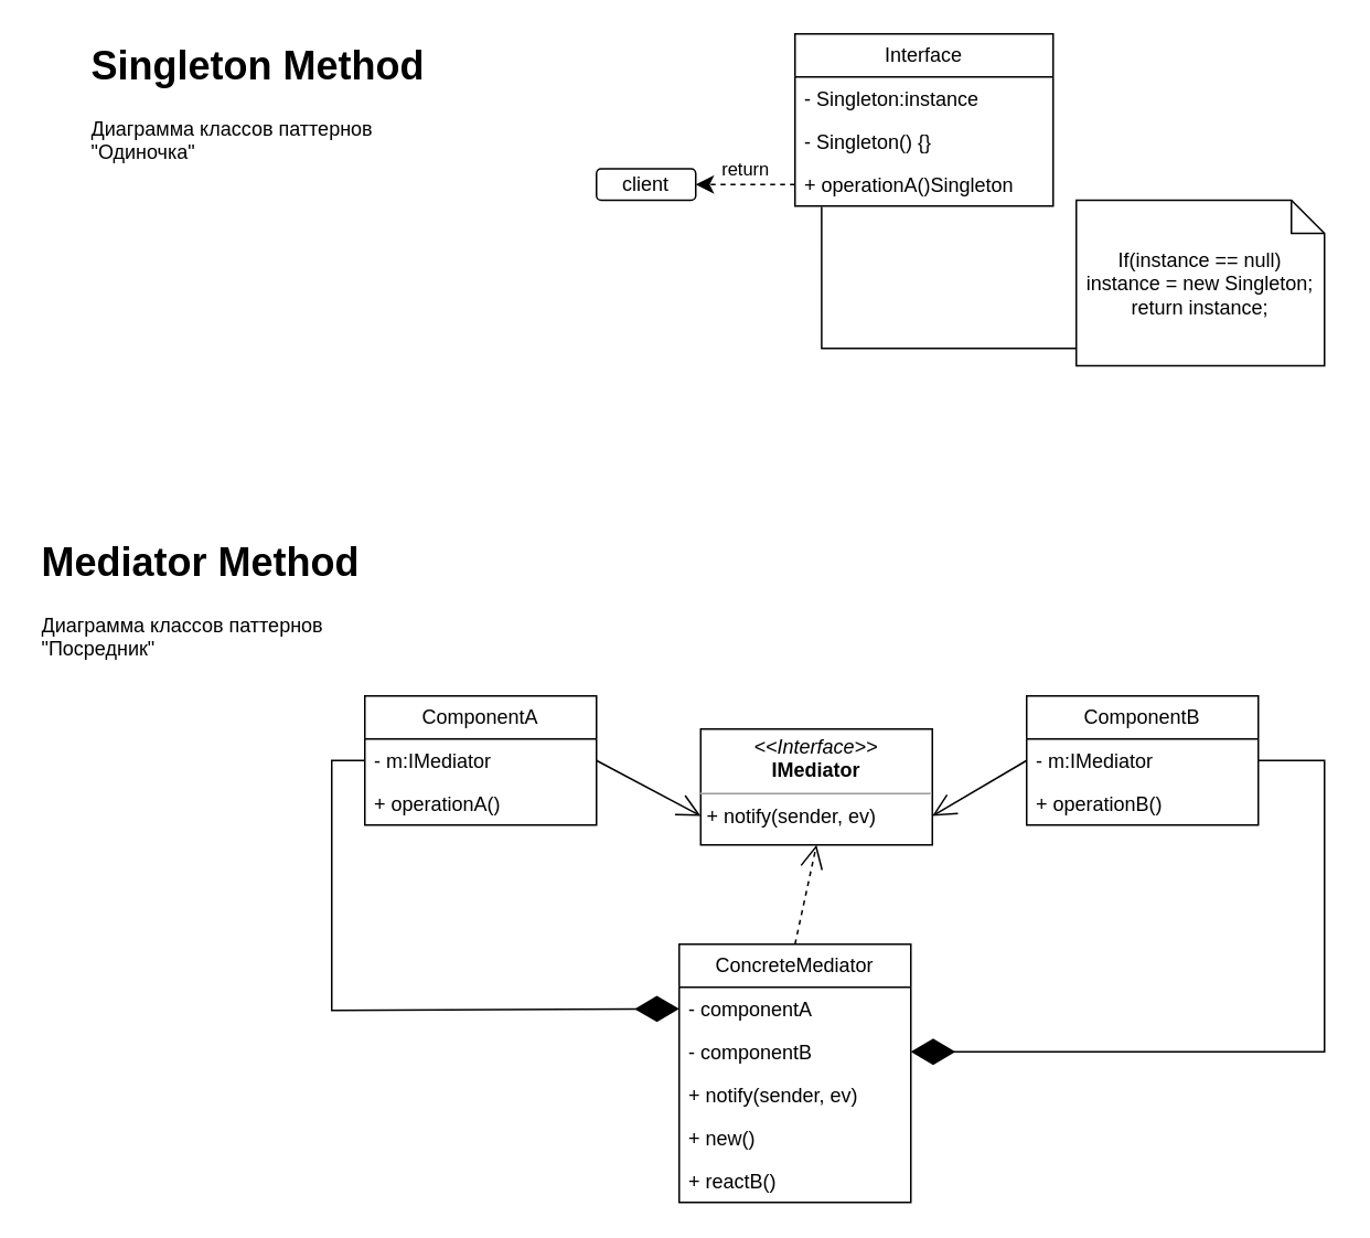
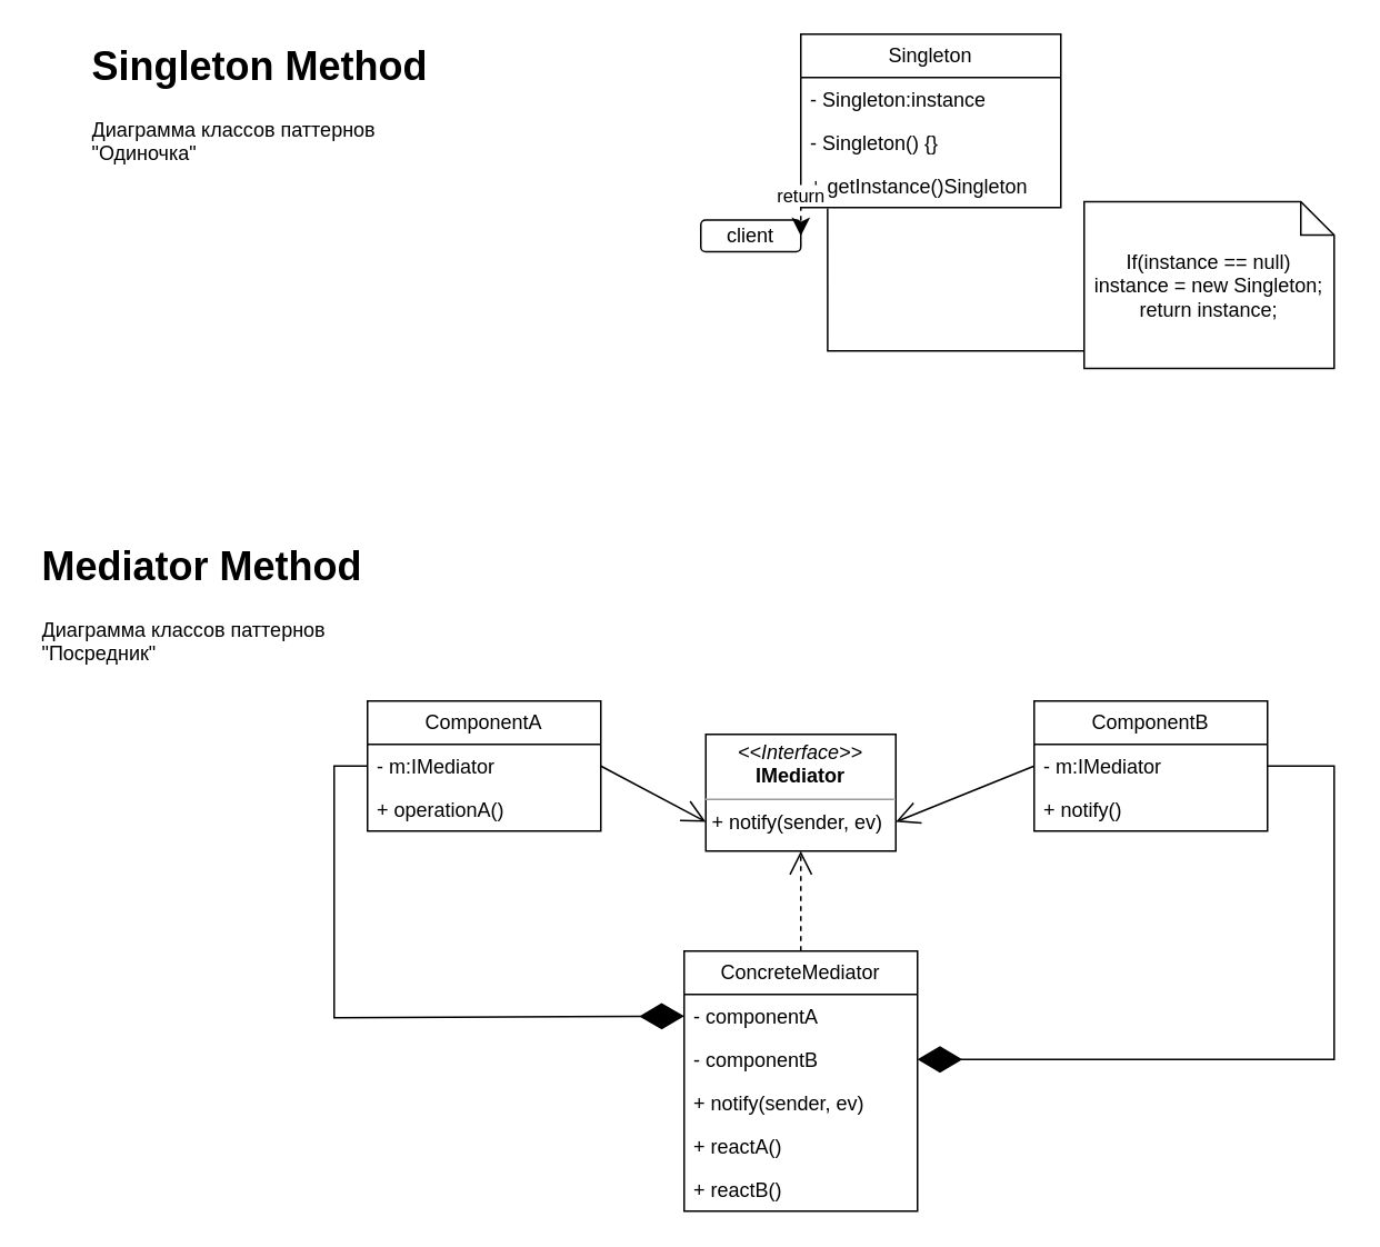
  <mxCell id="0" />
  <mxCell id="1" parent="0" />
  <mxCell id="2" value="&lt;h1&gt;Singleton Method&lt;/h1&gt;&lt;p&gt;Диаграмма классов паттернов &quot;Одиночка&quot;&lt;/p&gt;" style="text;html=1;strokeColor=none;fillColor=none;spacing=5;spacingTop=-20;whiteSpace=wrap;overflow=hidden;rounded=0;" vertex="1" parent="1"><mxGeometry x="50" y="20" width="220" height="120" as="geometry" /></mxCell>
- <mxCell id="3" value="Interface" style="swimlane;fontStyle=0;childLayout=stackLayout;horizontal=1;startSize=26;fillColor=none;horizontalStack=0;resizeParent=1;resizeParentMax=0;resizeLast=0;collapsible=1;marginBottom=0;whiteSpace=wrap;html=1;" vertex="1" parent="1"><mxGeometry x="480" y="20" width="156" height="104" as="geometry" /></mxCell>
+ <mxCell id="3" value="Singleton" style="swimlane;fontStyle=0;childLayout=stackLayout;horizontal=1;startSize=26;fillColor=none;horizontalStack=0;resizeParent=1;resizeParentMax=0;resizeLast=0;collapsible=1;marginBottom=0;whiteSpace=wrap;html=1;" vertex="1" parent="1"><mxGeometry x="480" y="20" width="156" height="104" as="geometry" /></mxCell>
  <mxCell id="4" value="- Singleton:instance" style="text;strokeColor=none;fillColor=none;align=left;verticalAlign=top;spacingLeft=4;spacingRight=4;overflow=hidden;rotatable=0;points=[[0,0.5],[1,0.5]];portConstraint=eastwest;whiteSpace=wrap;html=1;" vertex="1" parent="3"><mxGeometry y="26" width="156" height="26" as="geometry" /></mxCell>
  <mxCell id="5" value="-&amp;nbsp;Singleton() {}" style="text;strokeColor=none;fillColor=none;align=left;verticalAlign=top;spacingLeft=4;spacingRight=4;overflow=hidden;rotatable=0;points=[[0,0.5],[1,0.5]];portConstraint=eastwest;whiteSpace=wrap;html=1;" vertex="1" parent="3"><mxGeometry y="52" width="156" height="26" as="geometry" /></mxCell>
- <mxCell id="6" value="+&amp;nbsp;operationA()Singleton" style="text;strokeColor=none;fillColor=none;align=left;verticalAlign=top;spacingLeft=4;spacingRight=4;overflow=hidden;rotatable=0;points=[[0,0.5],[1,0.5]];portConstraint=eastwest;whiteSpace=wrap;html=1;" vertex="1" parent="3"><mxGeometry y="78" width="156" height="26" as="geometry" /></mxCell>
+ <mxCell id="6" value="+&amp;nbsp;getInstance()Singleton" style="text;strokeColor=none;fillColor=none;align=left;verticalAlign=top;spacingLeft=4;spacingRight=4;overflow=hidden;rotatable=0;points=[[0,0.5],[1,0.5]];portConstraint=eastwest;whiteSpace=wrap;html=1;" vertex="1" parent="3"><mxGeometry y="78" width="156" height="26" as="geometry" /></mxCell>
  <mxCell id="7" value="If(instance == null)&lt;br&gt;instance = new Singleton;&lt;br&gt;return instance;" style="shape=note;size=20;whiteSpace=wrap;html=1;" vertex="1" parent="1"><mxGeometry x="650" y="120.5" width="150" height="100" as="geometry" /></mxCell>
  <mxCell id="8" style="edgeStyle=orthogonalEdgeStyle;rounded=0;orthogonalLoop=1;jettySize=auto;html=1;entryX=0.103;entryY=1.021;entryDx=0;entryDy=0;entryPerimeter=0;endArrow=none;endFill=0;" edge="1" parent="1" source="7" target="6"><mxGeometry relative="1" as="geometry"><Array as="points"><mxPoint x="496" y="210" /></Array></mxGeometry></mxCell>
- <mxCell id="9" value="client" style="rounded=1;whiteSpace=wrap;html=1;" vertex="1" parent="1"><mxGeometry x="360" y="101.5" width="60" height="19" as="geometry" /></mxCell>
+ <mxCell id="9" value="client" style="rounded=1;whiteSpace=wrap;html=1;" vertex="1" parent="1"><mxGeometry x="420" y="131.5" width="60" height="19" as="geometry" /></mxCell>
  <mxCell id="10" value="return" style="html=1;verticalAlign=bottom;endArrow=classic;dashed=1;endSize=8;curved=0;rounded=0;entryX=1;entryY=0.5;entryDx=0;entryDy=0;exitX=0;exitY=0.5;exitDx=0;exitDy=0;" edge="1" parent="1" source="6" target="9"><mxGeometry relative="1" as="geometry"><mxPoint x="460" y="150" as="sourcePoint" /><mxPoint x="380" y="180" as="targetPoint" /></mxGeometry></mxCell>
  <mxCell id="11" value="&lt;h1&gt;Mediator Method&lt;/h1&gt;&lt;p&gt;Диаграмма классов паттернов &quot;Посредник&quot;&lt;/p&gt;" style="text;html=1;strokeColor=none;fillColor=none;spacing=5;spacingTop=-20;whiteSpace=wrap;overflow=hidden;rounded=0;" vertex="1" parent="1"><mxGeometry x="20" y="320" width="220" height="120" as="geometry" /></mxCell>
  <mxCell id="12" value="ComponentA" style="swimlane;fontStyle=0;childLayout=stackLayout;horizontal=1;startSize=26;fillColor=none;horizontalStack=0;resizeParent=1;resizeParentMax=0;resizeLast=0;collapsible=1;marginBottom=0;whiteSpace=wrap;html=1;" vertex="1" parent="1"><mxGeometry x="220" y="420" width="140" height="78" as="geometry" /></mxCell>
  <mxCell id="13" value="- m:IMediator" style="text;strokeColor=none;fillColor=none;align=left;verticalAlign=top;spacingLeft=4;spacingRight=4;overflow=hidden;rotatable=0;points=[[0,0.5],[1,0.5]];portConstraint=eastwest;whiteSpace=wrap;html=1;" vertex="1" parent="12"><mxGeometry y="26" width="140" height="26" as="geometry" /></mxCell>
  <mxCell id="14" value="+ operationA()" style="text;strokeColor=none;fillColor=none;align=left;verticalAlign=top;spacingLeft=4;spacingRight=4;overflow=hidden;rotatable=0;points=[[0,0.5],[1,0.5]];portConstraint=eastwest;whiteSpace=wrap;html=1;" vertex="1" parent="12"><mxGeometry y="52" width="140" height="26" as="geometry" /></mxCell>
  <mxCell id="15" value="ComponentB" style="swimlane;fontStyle=0;childLayout=stackLayout;horizontal=1;startSize=26;fillColor=none;horizontalStack=0;resizeParent=1;resizeParentMax=0;resizeLast=0;collapsible=1;marginBottom=0;whiteSpace=wrap;html=1;" vertex="1" parent="1"><mxGeometry x="620" y="420" width="140" height="78" as="geometry" /></mxCell>
  <mxCell id="16" value="- m:IMediator" style="text;strokeColor=none;fillColor=none;align=left;verticalAlign=top;spacingLeft=4;spacingRight=4;overflow=hidden;rotatable=0;points=[[0,0.5],[1,0.5]];portConstraint=eastwest;whiteSpace=wrap;html=1;" vertex="1" parent="15"><mxGeometry y="26" width="140" height="26" as="geometry" /></mxCell>
- <mxCell id="17" value="+ operationB()" style="text;strokeColor=none;fillColor=none;align=left;verticalAlign=top;spacingLeft=4;spacingRight=4;overflow=hidden;rotatable=0;points=[[0,0.5],[1,0.5]];portConstraint=eastwest;whiteSpace=wrap;html=1;" vertex="1" parent="15"><mxGeometry y="52" width="140" height="26" as="geometry" /></mxCell>
+ <mxCell id="17" value="+ notify()" style="text;strokeColor=none;fillColor=none;align=left;verticalAlign=top;spacingLeft=4;spacingRight=4;overflow=hidden;rotatable=0;points=[[0,0.5],[1,0.5]];portConstraint=eastwest;whiteSpace=wrap;html=1;" vertex="1" parent="15"><mxGeometry y="52" width="140" height="26" as="geometry" /></mxCell>
  <mxCell id="18" value="ConcreteMediator" style="swimlane;fontStyle=0;childLayout=stackLayout;horizontal=1;startSize=26;fillColor=none;horizontalStack=0;resizeParent=1;resizeParentMax=0;resizeLast=0;collapsible=1;marginBottom=0;whiteSpace=wrap;html=1;" vertex="1" parent="1"><mxGeometry x="410" y="570" width="140" height="156" as="geometry" /></mxCell>
  <mxCell id="19" value="- componentA" style="text;strokeColor=none;fillColor=none;align=left;verticalAlign=top;spacingLeft=4;spacingRight=4;overflow=hidden;rotatable=0;points=[[0,0.5],[1,0.5]];portConstraint=eastwest;whiteSpace=wrap;html=1;" vertex="1" parent="18"><mxGeometry y="26" width="140" height="26" as="geometry" /></mxCell>
  <mxCell id="20" value="- componentB" style="text;strokeColor=none;fillColor=none;align=left;verticalAlign=top;spacingLeft=4;spacingRight=4;overflow=hidden;rotatable=0;points=[[0,0.5],[1,0.5]];portConstraint=eastwest;whiteSpace=wrap;html=1;" vertex="1" parent="18"><mxGeometry y="52" width="140" height="26" as="geometry" /></mxCell>
  <mxCell id="21" value="+ notify(sender, ev)" style="text;strokeColor=none;fillColor=none;align=left;verticalAlign=top;spacingLeft=4;spacingRight=4;overflow=hidden;rotatable=0;points=[[0,0.5],[1,0.5]];portConstraint=eastwest;whiteSpace=wrap;html=1;" vertex="1" parent="18"><mxGeometry y="78" width="140" height="26" as="geometry" /></mxCell>
- <mxCell id="22" value="+ new()" style="text;strokeColor=none;fillColor=none;align=left;verticalAlign=top;spacingLeft=4;spacingRight=4;overflow=hidden;rotatable=0;points=[[0,0.5],[1,0.5]];portConstraint=eastwest;whiteSpace=wrap;html=1;" vertex="1" parent="18"><mxGeometry y="104" width="140" height="26" as="geometry" /></mxCell>
+ <mxCell id="22" value="+ reactA()" style="text;strokeColor=none;fillColor=none;align=left;verticalAlign=top;spacingLeft=4;spacingRight=4;overflow=hidden;rotatable=0;points=[[0,0.5],[1,0.5]];portConstraint=eastwest;whiteSpace=wrap;html=1;" vertex="1" parent="18"><mxGeometry y="104" width="140" height="26" as="geometry" /></mxCell>
  <mxCell id="23" value="+ reactB()" style="text;strokeColor=none;fillColor=none;align=left;verticalAlign=top;spacingLeft=4;spacingRight=4;overflow=hidden;rotatable=0;points=[[0,0.5],[1,0.5]];portConstraint=eastwest;whiteSpace=wrap;html=1;" vertex="1" parent="18"><mxGeometry y="130" width="140" height="26" as="geometry" /></mxCell>
- <mxCell id="24" value="&lt;p style=&quot;margin:0px;margin-top:4px;text-align:center;&quot;&gt;&lt;i&gt;&amp;lt;&amp;lt;Interface&amp;gt;&amp;gt;&lt;/i&gt;&lt;br&gt;&lt;b style=&quot;border-color: var(--border-color);&quot;&gt;IMediator&lt;/b&gt;&lt;br&gt;&lt;/p&gt;&lt;hr size=&quot;1&quot;&gt;&lt;p style=&quot;margin:0px;margin-left:4px;&quot;&gt;+ notify(sender, ev)&lt;br&gt;&lt;br&gt;&lt;/p&gt;" style="verticalAlign=top;align=left;overflow=fill;fontSize=12;fontFamily=Helvetica;html=1;whiteSpace=wrap;" vertex="1" parent="1"><mxGeometry x="423" y="440" width="140" height="70" as="geometry" /></mxCell>
+ <mxCell id="24" value="&lt;p style=&quot;margin:0px;margin-top:4px;text-align:center;&quot;&gt;&lt;i&gt;&amp;lt;&amp;lt;Interface&amp;gt;&amp;gt;&lt;/i&gt;&lt;br&gt;&lt;b style=&quot;border-color: var(--border-color);&quot;&gt;IMediator&lt;/b&gt;&lt;br&gt;&lt;/p&gt;&lt;hr size=&quot;1&quot;&gt;&lt;p style=&quot;margin:0px;margin-left:4px;&quot;&gt;+ notify(sender, ev)&lt;br&gt;&lt;br&gt;&lt;/p&gt;" style="verticalAlign=top;align=left;overflow=fill;fontSize=12;fontFamily=Helvetica;html=1;whiteSpace=wrap;" vertex="1" parent="1"><mxGeometry x="423" y="440" width="114" height="70" as="geometry" /></mxCell>
  <mxCell id="25" value="" style="endArrow=diamondThin;endFill=1;endSize=24;html=1;rounded=0;entryX=0;entryY=0.5;entryDx=0;entryDy=0;exitX=0;exitY=0.5;exitDx=0;exitDy=0;" edge="1" parent="1" source="13" target="19"><mxGeometry width="160" relative="1" as="geometry"><mxPoint x="230" y="600" as="sourcePoint" /><mxPoint x="390" y="600" as="targetPoint" /><Array as="points"><mxPoint x="200" y="459" /><mxPoint x="200" y="610" /></Array></mxGeometry></mxCell>
  <mxCell id="26" value="" style="endArrow=diamondThin;endFill=1;endSize=24;html=1;rounded=0;exitX=1;exitY=0.5;exitDx=0;exitDy=0;entryX=1;entryY=0.5;entryDx=0;entryDy=0;" edge="1" parent="1" source="16" target="20"><mxGeometry width="160" relative="1" as="geometry"><mxPoint x="660" y="640" as="sourcePoint" /><mxPoint x="820" y="640" as="targetPoint" /><Array as="points"><mxPoint x="760" y="459" /><mxPoint x="800" y="459" /><mxPoint x="800" y="635" /><mxPoint x="640" y="635" /></Array></mxGeometry></mxCell>
  <mxCell id="27" value="" style="endArrow=open;endFill=1;endSize=12;html=1;rounded=0;exitX=1;exitY=0.5;exitDx=0;exitDy=0;entryX=0;entryY=0.75;entryDx=0;entryDy=0;" edge="1" parent="1" source="13" target="24"><mxGeometry width="160" relative="1" as="geometry"><mxPoint x="400" y="410" as="sourcePoint" /><mxPoint x="560" y="410" as="targetPoint" /></mxGeometry></mxCell>
  <mxCell id="28" value="" style="endArrow=open;endFill=1;endSize=12;html=1;rounded=0;exitX=0;exitY=0.5;exitDx=0;exitDy=0;entryX=1;entryY=0.75;entryDx=0;entryDy=0;" edge="1" parent="1" source="16" target="24"><mxGeometry width="160" relative="1" as="geometry"><mxPoint x="460" y="390" as="sourcePoint" /><mxPoint x="540" y="460" as="targetPoint" /></mxGeometry></mxCell>
  <mxCell id="29" value="" style="endArrow=open;dashed=1;endFill=0;endSize=12;html=1;rounded=0;exitX=0.5;exitY=0;exitDx=0;exitDy=0;entryX=0.5;entryY=1;entryDx=0;entryDy=0;" edge="1" parent="1" source="18" target="24"><mxGeometry width="160" relative="1" as="geometry"><mxPoint x="410" y="540" as="sourcePoint" /><mxPoint x="570" y="540" as="targetPoint" /></mxGeometry></mxCell>
